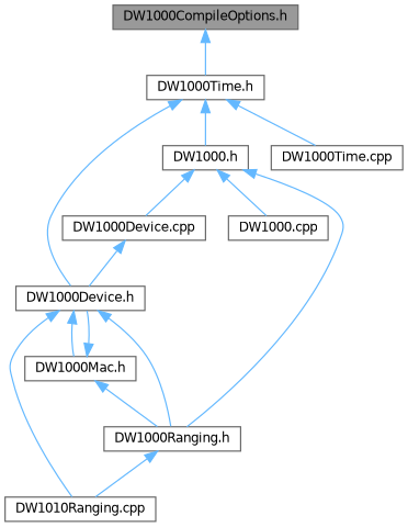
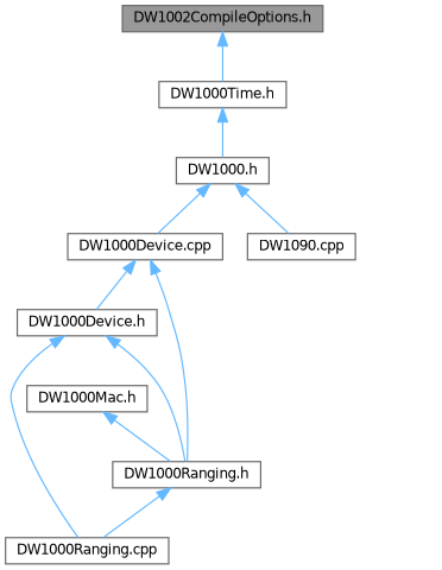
  digraph {
    node [color=grey40 fillcolor=white fontname=Helvetica fontsize=10 shape=box style=filled]
    edge [color=steelblue1 dir=back fontname=Helvetica fontsize=10 labelfontname=Helvetica labelfontsize=10 style=solid]
-   n1 [color=gray40 fillcolor=grey60 fontcolor=black height=0.2 label="DW1000CompileOptions.h" width=0.4]
+   n1 [color=gray40 fillcolor=grey60 fontcolor=black height=0.2 label="DW1002CompileOptions.h" width=0.4]
    n2 [height=0.2 label="DW1000Time.h" width=0.4]
    n3 [height=0.2 label="DW1000.h" width=0.4]
    n4 [height=0.2 label="DW1000Device.h" width=0.4]
-   n5 [height=0.2 label="DW1000Time.cpp" width=0.4]
    n6 [height=0.2 label="DW1000Ranging.h" width=0.4]
-   n7 [height=0.2 label="DW1000.cpp" width=0.4]
+   n7 [height=0.2 label="DW1090.cpp" width=0.4]
    n8 [height=0.2 label="DW1000Device.cpp" width=0.4]
-   n9 [height=0.2 label="DW1010Ranging.cpp" width=0.4]
+   n9 [height=0.2 label="DW1000Ranging.cpp" width=0.4]
    n10 [height=0.2 label="DW1000Mac.h" width=0.4]
    n1 -> n2
    n2 -> n3
-   n2 -> n4
-   n2 -> n5
-   n3 -> n6
+   n8 -> n6
    n3 -> n7
    n3 -> n8
    n4 -> n6
    n4 -> n9
-   n4 -> n10
    n6 -> n9
    n8 -> n4
-   n10 -> n4
    n10 -> n6
  }
